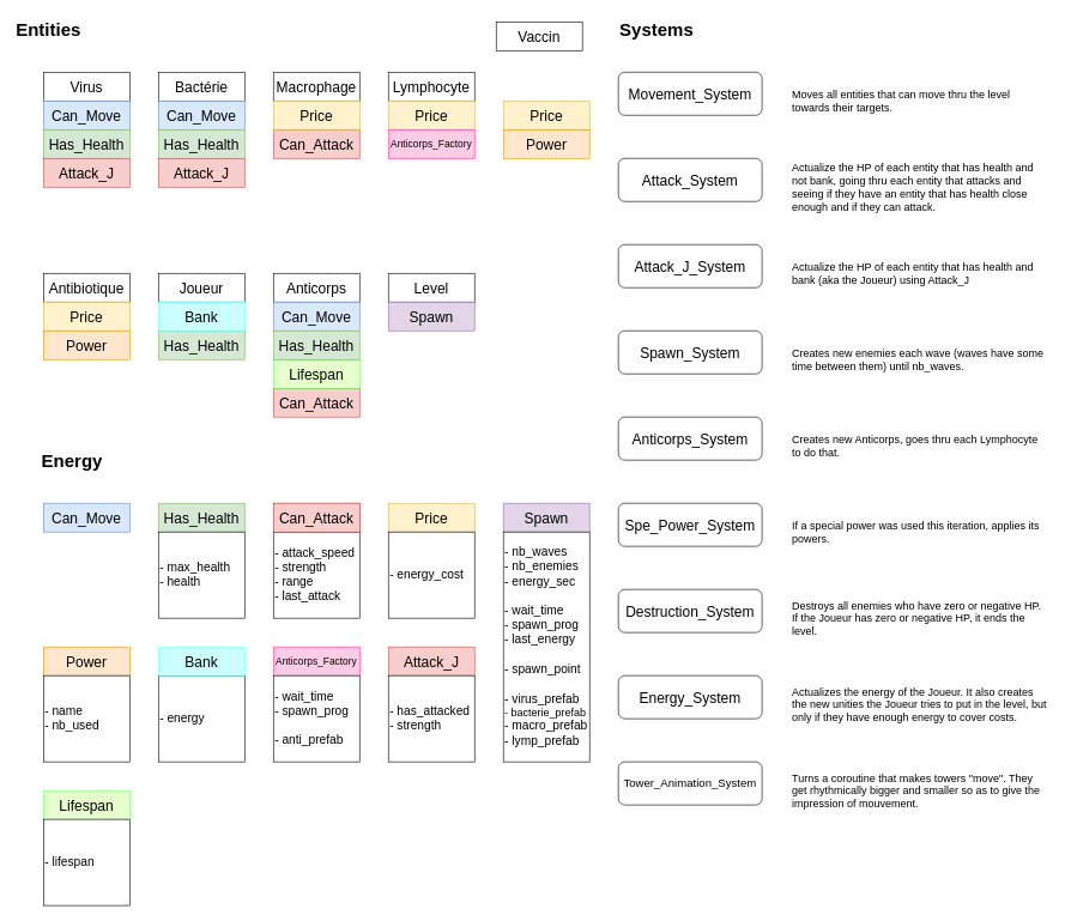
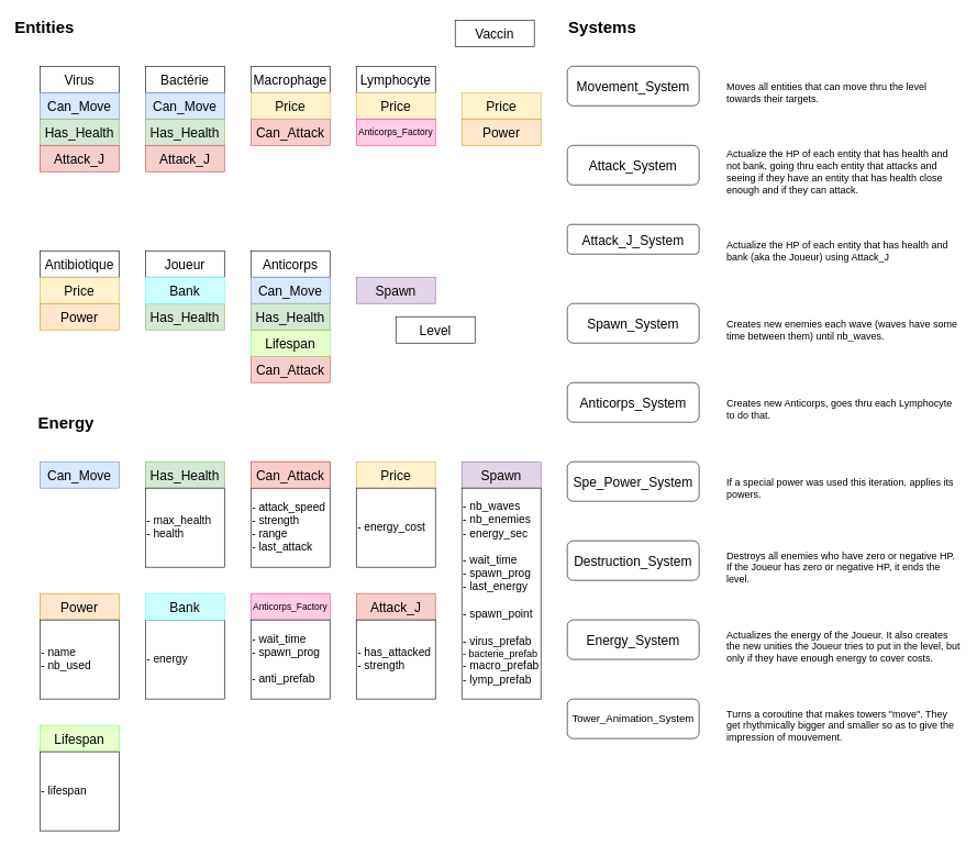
  <mxCell id="0" />
  <mxCell id="1" parent="0" />
  <mxCell id="2" value="&lt;div align=&quot;left&quot;&gt;&lt;font style=&quot;font-size: 25px&quot;&gt;&lt;b&gt;Entities&lt;/b&gt;&lt;/font&gt;&lt;/div&gt;" style="text;html=1;strokeColor=none;fillColor=none;align=left;verticalAlign=middle;whiteSpace=wrap;rounded=0;" parent="1" vertex="1"><mxGeometry width="160" height="40" as="geometry" x="20" y="20" /></mxCell>
  <mxCell id="3" value="&lt;font style=&quot;font-size: 20px&quot;&gt;Virus&lt;/font&gt;" style="rounded=0;whiteSpace=wrap;html=1;" parent="1" vertex="1"><mxGeometry x="60" y="100" width="120" height="40" as="geometry" /></mxCell>
  <mxCell id="4" value="&lt;font style=&quot;font-size: 20px&quot;&gt;Bactérie&lt;/font&gt;" style="rounded=0;whiteSpace=wrap;html=1;" parent="1" vertex="1"><mxGeometry x="220" y="100" width="120" height="40" as="geometry" /></mxCell>
  <mxCell id="5" value="&lt;font style=&quot;font-size: 20px&quot;&gt;Macrophage&lt;/font&gt;" style="rounded=0;whiteSpace=wrap;html=1;" parent="1" vertex="1"><mxGeometry x="380" y="100" width="120" height="40" as="geometry" /></mxCell>
  <mxCell id="6" value="&lt;font style=&quot;font-size: 20px&quot;&gt;Lymphocyte&lt;/font&gt;" style="rounded=0;whiteSpace=wrap;html=1;" parent="1" vertex="1"><mxGeometry x="540" y="100" width="120" height="40" as="geometry" /></mxCell>
  <mxCell id="7" value="&lt;font style=&quot;font-size: 20px&quot;&gt;Vaccin&lt;/font&gt;" style="rounded=0;whiteSpace=wrap;html=1;" parent="1" vertex="1"><mxGeometry x="690" y="30" width="120" height="40" as="geometry" /></mxCell>
  <mxCell id="8" value="&lt;font style=&quot;font-size: 20px&quot;&gt;Antibiotique&lt;/font&gt;" style="rounded=0;whiteSpace=wrap;html=1;" parent="1" vertex="1"><mxGeometry x="60" y="380" width="120" height="40" as="geometry" /></mxCell>
  <mxCell id="9" value="&lt;font style=&quot;font-size: 20px&quot;&gt;Joueur&lt;/font&gt;" style="rounded=0;whiteSpace=wrap;html=1;" parent="1" vertex="1"><mxGeometry x="220" y="380" width="120" height="40" as="geometry" /></mxCell>
  <mxCell id="10" value="&lt;font style=&quot;font-size: 25px&quot;&gt;&lt;b&gt;&lt;font style=&quot;font-size: 25px&quot;&gt;Energy&lt;/font&gt;&lt;/b&gt;&lt;/font&gt;" style="text;html=1;strokeColor=none;fillColor=none;align=center;verticalAlign=middle;whiteSpace=wrap;rounded=0;" parent="1" vertex="1"><mxGeometry y="620" width="160" height="40" as="geometry" x="20" /></mxCell>
  <mxCell id="11" value="&lt;font style=&quot;font-size: 20px&quot;&gt;Can_Move&lt;/font&gt;" style="rounded=0;whiteSpace=wrap;html=1;fillColor=#dae8fc;strokeColor=#6c8ebf;" parent="1" vertex="1"><mxGeometry x="60" y="700" width="120" height="40" as="geometry" /></mxCell>
  <mxCell id="12" value="&lt;font style=&quot;font-size: 20px&quot;&gt;Can_Move&lt;/font&gt;" style="rounded=0;whiteSpace=wrap;html=1;fillColor=#dae8fc;strokeColor=#6c8ebf;" parent="1" vertex="1"><mxGeometry x="60" y="140" width="120" height="40" as="geometry" /></mxCell>
  <mxCell id="13" value="&lt;font style=&quot;font-size: 20px&quot;&gt;Can_Move&lt;/font&gt;" style="rounded=0;whiteSpace=wrap;html=1;fillColor=#dae8fc;strokeColor=#6c8ebf;" parent="1" vertex="1"><mxGeometry x="220" y="140" width="120" height="40" as="geometry" /></mxCell>
  <mxCell id="14" value="&lt;font style=&quot;font-size: 20px&quot;&gt;Has_Health&lt;/font&gt;" style="rounded=0;whiteSpace=wrap;html=1;fillColor=#d5e8d4;strokeColor=#82b366;" parent="1" vertex="1"><mxGeometry x="220" y="700" width="120" height="40" as="geometry" /></mxCell>
  <mxCell id="15" value="&lt;div&gt;&lt;font style=&quot;font-size: 17px&quot;&gt;- max_health&lt;/font&gt;&lt;/div&gt;&lt;div&gt;&lt;font style=&quot;font-size: 17px&quot;&gt;- health&lt;br&gt;&lt;/font&gt;&lt;/div&gt;" style="rounded=0;whiteSpace=wrap;html=1;align=left;" parent="1" vertex="1"><mxGeometry x="220" y="740" width="120" height="120" as="geometry" /></mxCell>
  <mxCell id="16" value="&lt;font style=&quot;font-size: 20px&quot;&gt;Has_Health&lt;/font&gt;" style="rounded=0;whiteSpace=wrap;html=1;fillColor=#d5e8d4;strokeColor=#82b366;" parent="1" vertex="1"><mxGeometry x="60" y="180" width="120" height="40" as="geometry" /></mxCell>
  <mxCell id="17" value="&lt;font style=&quot;font-size: 20px&quot;&gt;Has_Health&lt;/font&gt;" style="rounded=0;whiteSpace=wrap;html=1;fillColor=#d5e8d4;strokeColor=#82b366;" parent="1" vertex="1"><mxGeometry x="220" y="180" width="120" height="40" as="geometry" /></mxCell>
  <mxCell id="18" value="&lt;font style=&quot;font-size: 20px&quot;&gt;Has_Health&lt;/font&gt;" style="rounded=0;whiteSpace=wrap;html=1;fillColor=#d5e8d4;strokeColor=#82b366;" parent="1" vertex="1"><mxGeometry x="220" y="460" width="120" height="40" as="geometry" /></mxCell>
  <mxCell id="19" value="&lt;font style=&quot;font-size: 20px&quot;&gt;Can_Attack&lt;/font&gt;" style="rounded=0;whiteSpace=wrap;html=1;fillColor=#f8cecc;strokeColor=#b85450;" parent="1" vertex="1"><mxGeometry x="380" y="700" width="120" height="40" as="geometry" /></mxCell>
  <mxCell id="20" value="&lt;div&gt;&lt;font style=&quot;font-size: 17px&quot;&gt;- attack_speed&lt;/font&gt;&lt;/div&gt;&lt;div&gt;&lt;font style=&quot;font-size: 17px&quot;&gt;- strength&lt;br&gt;&lt;/font&gt;&lt;/div&gt;&lt;div&gt;&lt;font style=&quot;font-size: 17px&quot;&gt;- range&lt;/font&gt;&lt;/div&gt;&lt;div&gt;&lt;font style=&quot;font-size: 17px&quot;&gt;- last_attack&lt;br&gt;&lt;/font&gt;&lt;/div&gt;" style="rounded=0;whiteSpace=wrap;html=1;align=left;" parent="1" vertex="1"><mxGeometry x="380" y="740" width="120" height="120" as="geometry" /></mxCell>
  <mxCell id="21" value="&lt;font style=&quot;font-size: 20px&quot;&gt;Can_Attack&lt;/font&gt;" style="rounded=0;whiteSpace=wrap;html=1;fillColor=#f8cecc;strokeColor=#b85450;" parent="1" vertex="1"><mxGeometry x="380" y="180" width="120" height="40" as="geometry" /></mxCell>
- <mxCell id="22" value="&lt;font style=&quot;font-size: 20px&quot;&gt;Level&lt;/font&gt;" style="rounded=0;whiteSpace=wrap;html=1;" parent="1" vertex="1"><mxGeometry x="540" y="380" width="120" height="40" as="geometry" /></mxCell>
+ <mxCell id="22" value="&lt;font style=&quot;font-size: 20px&quot;&gt;Level&lt;/font&gt;" style="rounded=0;whiteSpace=wrap;html=1;" parent="1" vertex="1"><mxGeometry x="600" y="480" width="120" height="40" as="geometry" /></mxCell>
  <mxCell id="23" value="&lt;font style=&quot;font-size: 20px&quot;&gt;Can_Attack&lt;/font&gt;" style="rounded=0;whiteSpace=wrap;html=1;fillColor=#f8cecc;strokeColor=#b85450;" parent="1" vertex="1"><mxGeometry x="380" y="700" width="120" height="40" as="geometry" /></mxCell>
  <mxCell id="24" value="" style="edgeStyle=orthogonalEdgeStyle;rounded=0;orthogonalLoop=1;jettySize=auto;html=1;fontSize=15;" parent="1" source="25" edge="1"><mxGeometry relative="1" as="geometry"><mxPoint x="600" y="820" as="targetPoint" /></mxGeometry></mxCell>
  <mxCell id="25" value="&lt;font style=&quot;font-size: 20px&quot;&gt;Price&lt;/font&gt;" style="rounded=0;whiteSpace=wrap;html=1;fillColor=#fff2cc;strokeColor=#d6b656;" parent="1" vertex="1"><mxGeometry x="540" y="700" width="120" height="40" as="geometry" /></mxCell>
  <mxCell id="26" value="&lt;div&gt;&lt;font style=&quot;font-size: 17px&quot;&gt;- energy_cost&lt;/font&gt;&lt;/div&gt;" style="rounded=0;whiteSpace=wrap;html=1;align=left;" parent="1" vertex="1"><mxGeometry x="540" y="740" width="120" height="120" as="geometry" /></mxCell>
  <mxCell id="27" value="&lt;font style=&quot;font-size: 20px&quot;&gt;Price&lt;/font&gt;" style="rounded=0;whiteSpace=wrap;html=1;fillColor=#fff2cc;strokeColor=#d6b656;" parent="1" vertex="1"><mxGeometry x="380" y="140" width="120" height="40" as="geometry" /></mxCell>
  <mxCell id="28" value="&lt;font style=&quot;font-size: 20px&quot;&gt;Price&lt;/font&gt;" style="rounded=0;whiteSpace=wrap;html=1;fillColor=#fff2cc;strokeColor=#d6b656;" parent="1" vertex="1"><mxGeometry x="540" y="140" width="120" height="40" as="geometry" /></mxCell>
  <mxCell id="29" value="&lt;font style=&quot;font-size: 20px&quot;&gt;Price&lt;/font&gt;" style="rounded=0;whiteSpace=wrap;html=1;fillColor=#fff2cc;strokeColor=#d6b656;" parent="1" vertex="1"><mxGeometry x="700" y="140" width="120" height="40" as="geometry" /></mxCell>
  <mxCell id="30" value="&lt;font style=&quot;font-size: 20px&quot;&gt;Price&lt;/font&gt;" style="rounded=0;whiteSpace=wrap;html=1;fillColor=#fff2cc;strokeColor=#d6b656;" parent="1" vertex="1"><mxGeometry x="60" y="420" width="120" height="40" as="geometry" /></mxCell>
  <mxCell id="31" value="&lt;font style=&quot;font-size: 20px&quot;&gt;Anticorps&lt;/font&gt;" style="rounded=0;whiteSpace=wrap;html=1;" parent="1" vertex="1"><mxGeometry x="380" y="380" width="120" height="40" as="geometry" /></mxCell>
  <mxCell id="32" value="" style="edgeStyle=orthogonalEdgeStyle;rounded=0;orthogonalLoop=1;jettySize=auto;html=1;" parent="1" source="72" target="34" edge="1"><mxGeometry relative="1" as="geometry" /></mxCell>
  <mxCell id="33" value="&lt;font style=&quot;font-size: 20px&quot;&gt;Can_Attack&lt;/font&gt;" style="rounded=0;whiteSpace=wrap;html=1;fillColor=#f8cecc;strokeColor=#b85450;" parent="1" vertex="1"><mxGeometry x="380" y="540" width="120" height="40" as="geometry" /></mxCell>
  <mxCell id="34" value="&lt;font style=&quot;font-size: 20px&quot;&gt;Can_Move&lt;/font&gt;" style="rounded=0;whiteSpace=wrap;html=1;fillColor=#dae8fc;strokeColor=#6c8ebf;" parent="1" vertex="1"><mxGeometry x="380" y="420" width="120" height="40" as="geometry" /></mxCell>
  <mxCell id="35" value="&lt;font style=&quot;font-size: 20px&quot;&gt;Spawn&lt;/font&gt;" style="rounded=0;whiteSpace=wrap;html=1;fillColor=#e1d5e7;strokeColor=#9673a6;" parent="1" vertex="1"><mxGeometry x="700" y="700" width="120" height="40" as="geometry" /></mxCell>
  <mxCell id="36" value="&lt;div&gt;&lt;font style=&quot;font-size: 17px&quot;&gt;- nb_waves&lt;/font&gt;&lt;/div&gt;&lt;div&gt;&lt;font style=&quot;font-size: 17px&quot;&gt;- nb_enemies&lt;/font&gt;&lt;/div&gt;&lt;div&gt;&lt;font style=&quot;font-size: 17px&quot;&gt;- energy_sec&lt;br&gt;&lt;/font&gt;&lt;/div&gt;&lt;div&gt;&lt;font style=&quot;font-size: 17px&quot;&gt;&lt;br&gt;&lt;/font&gt;&lt;/div&gt;&lt;div&gt;&lt;font style=&quot;font-size: 17px&quot;&gt;- wait_time&lt;/font&gt;&lt;/div&gt;&lt;div&gt;&lt;font style=&quot;font-size: 17px&quot;&gt;- spawn_prog&lt;br&gt;&lt;/font&gt;&lt;/div&gt;&lt;div&gt;&lt;font style=&quot;font-size: 17px&quot;&gt;- last_energy&lt;br&gt;&lt;/font&gt;&lt;/div&gt;&lt;div&gt;&lt;font style=&quot;font-size: 17px&quot;&gt;&lt;br&gt;&lt;/font&gt;&lt;/div&gt;&lt;div&gt;&lt;font style=&quot;font-size: 17px&quot;&gt;- spawn_point&lt;/font&gt;&lt;/div&gt;&lt;div&gt;&lt;font style=&quot;font-size: 17px&quot;&gt;&lt;br&gt;&lt;/font&gt;&lt;/div&gt;&lt;div&gt;&lt;font style=&quot;font-size: 17px&quot;&gt;- virus_prefab&lt;/font&gt;&lt;/div&gt;&lt;div style=&quot;font-size: 15px&quot;&gt;&lt;font style=&quot;font-size: 15px&quot;&gt;- bacterie_prefab&lt;/font&gt;&lt;/div&gt;&lt;div style=&quot;font-size: 17px&quot;&gt;&lt;font style=&quot;font-size: 17px&quot;&gt;- macro_prefab&lt;/font&gt;&lt;/div&gt;&lt;div style=&quot;font-size: 17px&quot;&gt;&lt;font style=&quot;font-size: 17px&quot;&gt;- lymp_prefab&lt;br&gt;&lt;/font&gt;&lt;/div&gt;" style="rounded=0;whiteSpace=wrap;html=1;align=left;" parent="1" vertex="1"><mxGeometry x="700" y="740" width="120" height="320" as="geometry" /></mxCell>
  <mxCell id="37" value="&lt;font style=&quot;font-size: 20px&quot;&gt;Spawn&lt;/font&gt;" style="rounded=0;whiteSpace=wrap;html=1;fillColor=#e1d5e7;strokeColor=#9673a6;" parent="1" vertex="1"><mxGeometry x="540" y="420" width="120" height="40" as="geometry" /></mxCell>
  <mxCell id="38" value="&lt;font style=&quot;font-size: 25px&quot;&gt;&lt;b&gt;Systems&lt;/b&gt;&lt;/font&gt;" style="text;html=1;strokeColor=none;fillColor=none;align=left;verticalAlign=middle;whiteSpace=wrap;rounded=0;" parent="1" vertex="1"><mxGeometry x="860" width="160" height="40" as="geometry" y="20" /></mxCell>
  <mxCell id="39" value="&lt;font style=&quot;font-size: 20px&quot;&gt;Movement_System&lt;/font&gt;" style="rounded=1;whiteSpace=wrap;html=1;" parent="1" vertex="1"><mxGeometry x="860" y="100" width="200" height="60" as="geometry" /></mxCell>
  <mxCell id="40" value="&lt;font style=&quot;font-size: 20px&quot;&gt;Attack_System&lt;/font&gt;" style="rounded=1;whiteSpace=wrap;html=1;" parent="1" vertex="1"><mxGeometry x="860" y="220" width="200" height="60" as="geometry" /></mxCell>
  <mxCell id="41" value="&lt;font style=&quot;font-size: 20px&quot;&gt;Spawn_System&lt;/font&gt;" style="rounded=1;whiteSpace=wrap;html=1;" parent="1" vertex="1"><mxGeometry x="860" y="460" width="200" height="60" as="geometry" /></mxCell>
  <mxCell id="42" value="&lt;font style=&quot;font-size: 20px&quot;&gt;Spe_Power_System&lt;/font&gt;" style="rounded=1;whiteSpace=wrap;html=1;" parent="1" vertex="1"><mxGeometry x="860" y="700" width="200" height="60" as="geometry" /></mxCell>
  <mxCell id="43" value="&lt;font style=&quot;font-size: 20px&quot;&gt;Power&lt;/font&gt;" style="rounded=0;whiteSpace=wrap;html=1;fillColor=#ffe6cc;strokeColor=#d79b00;" parent="1" vertex="1"><mxGeometry x="60" y="900" width="120" height="40" as="geometry" /></mxCell>
  <mxCell id="44" value="&lt;div&gt;&lt;font style=&quot;font-size: 17px&quot;&gt;- name&lt;br&gt;&lt;/font&gt;&lt;/div&gt;&lt;div&gt;&lt;font style=&quot;font-size: 17px&quot;&gt;- nb_used&lt;br&gt;&lt;/font&gt;&lt;/div&gt;" style="rounded=0;whiteSpace=wrap;html=1;align=left;" parent="1" vertex="1"><mxGeometry x="60" y="940" width="120" height="120" as="geometry" /></mxCell>
  <mxCell id="45" value="&lt;font style=&quot;font-size: 20px&quot;&gt;Power&lt;/font&gt;" style="rounded=0;whiteSpace=wrap;html=1;fillColor=#ffe6cc;strokeColor=#d79b00;" parent="1" vertex="1"><mxGeometry x="700" y="180" width="120" height="40" as="geometry" /></mxCell>
  <mxCell id="46" value="&lt;font style=&quot;font-size: 20px&quot;&gt;Power&lt;/font&gt;" style="rounded=0;whiteSpace=wrap;html=1;fillColor=#ffe6cc;strokeColor=#d79b00;" parent="1" vertex="1"><mxGeometry x="60" y="460" width="120" height="40" as="geometry" /></mxCell>
  <mxCell id="47" value="&lt;font style=&quot;font-size: 20px&quot;&gt;Destruction_System&lt;/font&gt;" style="rounded=1;whiteSpace=wrap;html=1;" parent="1" vertex="1"><mxGeometry x="860" y="820" width="200" height="60" as="geometry" /></mxCell>
  <mxCell id="48" value="&lt;div&gt;&lt;font style=&quot;font-size: 17px&quot;&gt;- energy&lt;/font&gt;&lt;/div&gt;" style="rounded=0;whiteSpace=wrap;html=1;align=left;" parent="1" vertex="1"><mxGeometry x="220" y="940" width="120" height="120" as="geometry" /></mxCell>
  <mxCell id="49" value="&lt;font style=&quot;font-size: 20px&quot;&gt;Bank&lt;/font&gt;" style="rounded=0;whiteSpace=wrap;html=1;fillColor=#CCFFFF;strokeColor=#66FFFF;" parent="1" vertex="1"><mxGeometry x="220" y="420" width="120" height="40" as="geometry" /></mxCell>
  <mxCell id="50" value="&lt;font style=&quot;font-size: 20px&quot;&gt;Energy_System&lt;/font&gt;" style="rounded=1;whiteSpace=wrap;html=1;" parent="1" vertex="1"><mxGeometry x="860" y="940" width="200" height="60" as="geometry" /></mxCell>
  <mxCell id="51" value="&lt;font style=&quot;font-size: 14px&quot;&gt;Anticorps_Factory&lt;/font&gt;" style="rounded=0;whiteSpace=wrap;html=1;fillColor=#FFCCE6;strokeColor=#FF3399;" parent="1" vertex="1"><mxGeometry x="380" y="900" width="120" height="40" as="geometry" /></mxCell>
  <mxCell id="52" value="&lt;div&gt;&lt;font style=&quot;font-size: 17px&quot;&gt;- wait_time&lt;br&gt;&lt;/font&gt;&lt;/div&gt;&lt;div&gt;&lt;font style=&quot;font-size: 17px&quot;&gt;- spawn_prog&lt;/font&gt;&lt;/div&gt;&lt;div&gt;&lt;font style=&quot;font-size: 17px&quot;&gt;&lt;br&gt;&lt;/font&gt;&lt;/div&gt;&lt;div&gt;&lt;font style=&quot;font-size: 17px&quot;&gt;- anti_prefab&lt;br&gt;&lt;/font&gt;&lt;/div&gt;" style="rounded=0;whiteSpace=wrap;html=1;align=left;" parent="1" vertex="1"><mxGeometry x="380" y="940" width="120" height="120" as="geometry" /></mxCell>
  <mxCell id="53" value="&lt;font style=&quot;font-size: 14px&quot;&gt;Anticorps_Factory&lt;/font&gt;" style="rounded=0;whiteSpace=wrap;html=1;fillColor=#FFCCE6;strokeColor=#FF3399;" parent="1" vertex="1"><mxGeometry x="540" y="180" width="120" height="40" as="geometry" /></mxCell>
  <mxCell id="54" value="&lt;font style=&quot;font-size: 20px&quot;&gt;Anticorps_System&lt;/font&gt;" style="rounded=1;whiteSpace=wrap;html=1;" parent="1" vertex="1"><mxGeometry x="860" y="580" width="200" height="60" as="geometry" /></mxCell>
  <mxCell id="55" value="Moves all entities that can move thru the level towards their targets." style="text;html=1;strokeColor=none;fillColor=none;align=left;verticalAlign=middle;whiteSpace=wrap;rounded=0;fontSize=15;" parent="1" vertex="1"><mxGeometry x="1100" y="100" width="360" height="80" as="geometry" /></mxCell>
  <mxCell id="56" value="Actualize the HP of each entity that has health and not bank, going thru each entity that attacks and seeing if they have an entity that has health close enough and if they can attack. " style="text;html=1;strokeColor=none;fillColor=none;align=left;verticalAlign=middle;whiteSpace=wrap;rounded=0;fontSize=15;" parent="1" vertex="1"><mxGeometry x="1100" y="220" width="360" height="80" as="geometry" /></mxCell>
  <mxCell id="57" value="Creates new enemies each wave (waves have some time between them) until nb_waves. " style="text;html=1;strokeColor=none;fillColor=none;align=left;verticalAlign=middle;whiteSpace=wrap;rounded=0;fontSize=15;" parent="1" vertex="1"><mxGeometry x="1100" y="460" width="360" height="80" as="geometry" /></mxCell>
  <mxCell id="58" value="Creates new Anticorps, goes thru each Lymphocyte to do that.&amp;nbsp; &amp;nbsp; " style="text;html=1;strokeColor=none;fillColor=none;align=left;verticalAlign=middle;whiteSpace=wrap;rounded=0;fontSize=15;" parent="1" vertex="1"><mxGeometry x="1100" y="580" width="360" height="80" as="geometry" /></mxCell>
  <mxCell id="59" value="If a special power was used this iteration, applies its powers." style="text;html=1;strokeColor=none;fillColor=none;align=left;verticalAlign=middle;whiteSpace=wrap;rounded=0;fontSize=15;" parent="1" vertex="1"><mxGeometry x="1100" y="700" width="360" height="80" as="geometry" /></mxCell>
  <mxCell id="60" value="Destroys all enemies who have zero or negative HP. If the Joueur has zero or negative HP, it ends the level. " style="text;html=1;strokeColor=none;fillColor=none;align=left;verticalAlign=middle;whiteSpace=wrap;rounded=0;fontSize=15;" parent="1" vertex="1"><mxGeometry x="1100" y="820" width="360" height="80" as="geometry" /></mxCell>
  <mxCell id="61" value="Actualizes the energy of the Joueur. It also creates the new unities the Joueur tries to put in the level, but only if they have enough energy to cover costs. " style="text;html=1;strokeColor=none;fillColor=none;align=left;verticalAlign=middle;whiteSpace=wrap;rounded=0;fontSize=15;" parent="1" vertex="1"><mxGeometry x="1100" y="940" width="360" height="80" as="geometry" /></mxCell>
  <mxCell id="62" value="&lt;font style=&quot;font-size: 20px&quot;&gt;Attack_J&lt;/font&gt;" style="rounded=0;whiteSpace=wrap;html=1;fillColor=#f8cecc;strokeColor=#b85450;" parent="1" vertex="1"><mxGeometry x="540" y="900" width="120" height="40" as="geometry" /></mxCell>
  <mxCell id="63" value="&lt;div&gt;&lt;font style=&quot;font-size: 17px&quot;&gt;- has_attacked&lt;/font&gt;&lt;/div&gt;&lt;div&gt;&lt;font style=&quot;font-size: 17px&quot;&gt;- strength&lt;br&gt;&lt;/font&gt;&lt;/div&gt;" style="rounded=0;whiteSpace=wrap;html=1;align=left;" parent="1" vertex="1"><mxGeometry x="540" y="940" width="120" height="120" as="geometry" /></mxCell>
  <mxCell id="64" value="&lt;font style=&quot;font-size: 20px&quot;&gt;Attack_J&lt;/font&gt;" style="rounded=0;whiteSpace=wrap;html=1;fillColor=#f8cecc;strokeColor=#b85450;" parent="1" vertex="1"><mxGeometry x="60" y="220" width="120" height="40" as="geometry" /></mxCell>
- <mxCell id="65" value="&lt;font style=&quot;font-size: 20px&quot;&gt;Attack_J_System&lt;/font&gt;" style="rounded=1;whiteSpace=wrap;html=1;" parent="1" vertex="1"><mxGeometry x="860" y="340" width="200" height="60" as="geometry" /></mxCell>
+ <mxCell id="65" value="&lt;font style=&quot;font-size: 20px&quot;&gt;Attack_J_System&lt;/font&gt;" style="rounded=1;whiteSpace=wrap;html=1;" parent="1" vertex="1"><mxGeometry x="860" y="340" width="200" height="45" as="geometry" /></mxCell>
  <mxCell id="66" value="&lt;font style=&quot;font-size: 20px&quot;&gt;Attack_J&lt;/font&gt;" style="rounded=0;whiteSpace=wrap;html=1;fillColor=#f8cecc;strokeColor=#b85450;" parent="1" vertex="1"><mxGeometry x="220" y="220" width="120" height="40" as="geometry" /></mxCell>
  <mxCell id="67" value="Actualize the HP of each entity that has health and&amp;nbsp; bank (aka the Joueur) using Attack_J" style="text;html=1;strokeColor=none;fillColor=none;align=left;verticalAlign=middle;whiteSpace=wrap;rounded=0;fontSize=15;" parent="1" vertex="1"><mxGeometry x="1100" y="340" width="360" height="80" as="geometry" /></mxCell>
  <mxCell id="68" value="&lt;font style=&quot;font-size: 20px&quot;&gt;Lifespan&lt;/font&gt;" style="rounded=0;whiteSpace=wrap;html=1;fillColor=#E6FFCC;strokeColor=#66FF66;" parent="1" vertex="1"><mxGeometry x="380" y="500" width="120" height="40" as="geometry" /></mxCell>
  <mxCell id="69" value="&lt;font style=&quot;font-size: 20px&quot;&gt;Bank&lt;/font&gt;" style="rounded=0;whiteSpace=wrap;html=1;fillColor=#CCFFFF;strokeColor=#66FFFF;" parent="1" vertex="1"><mxGeometry x="220" y="900" width="120" height="40" as="geometry" /></mxCell>
  <mxCell id="70" value="&lt;font style=&quot;font-size: 20px&quot;&gt;Lifespan&lt;/font&gt;" style="rounded=0;whiteSpace=wrap;html=1;fillColor=#E6FFCC;strokeColor=#66FF66;" parent="1" vertex="1"><mxGeometry x="60" y="1100" width="120" height="40" as="geometry" /></mxCell>
  <mxCell id="71" value="&lt;div&gt;&lt;font style=&quot;font-size: 17px&quot;&gt;- lifespan&lt;/font&gt;&lt;/div&gt;" style="rounded=0;whiteSpace=wrap;html=1;align=left;" parent="1" vertex="1"><mxGeometry x="60" y="1140" width="120" height="120" as="geometry" /></mxCell>
  <mxCell id="72" value="&lt;font style=&quot;font-size: 20px&quot;&gt;Has_Health&lt;/font&gt;" style="rounded=0;whiteSpace=wrap;html=1;fillColor=#d5e8d4;strokeColor=#82b366;" parent="1" vertex="1"><mxGeometry x="380" y="460" width="120" height="40" as="geometry" /></mxCell>
  <mxCell id="73" value="&lt;font style=&quot;font-size: 16px&quot;&gt;Tower_Animation_System&lt;/font&gt;" style="rounded=1;whiteSpace=wrap;html=1;" vertex="1" parent="1"><mxGeometry x="860" y="1060" width="200" height="60" as="geometry" /></mxCell>
  <mxCell id="74" value="Turns a coroutine that makes towers &quot;move&quot;. They get rhythmically bigger and smaller so as to give the impression of mouvement." style="text;html=1;strokeColor=none;fillColor=none;align=left;verticalAlign=middle;whiteSpace=wrap;rounded=0;fontSize=15;" vertex="1" parent="1"><mxGeometry x="1100" y="1060" width="360" height="80" as="geometry" /></mxCell>
